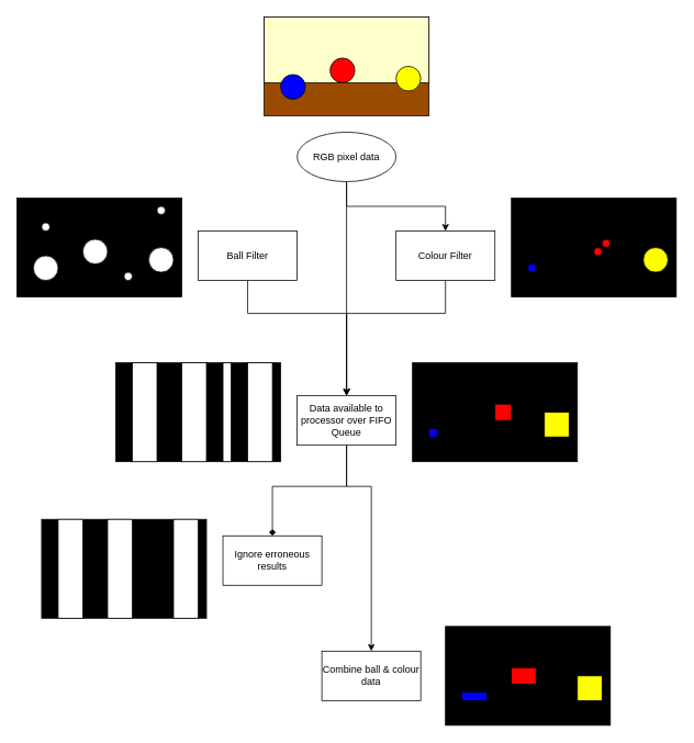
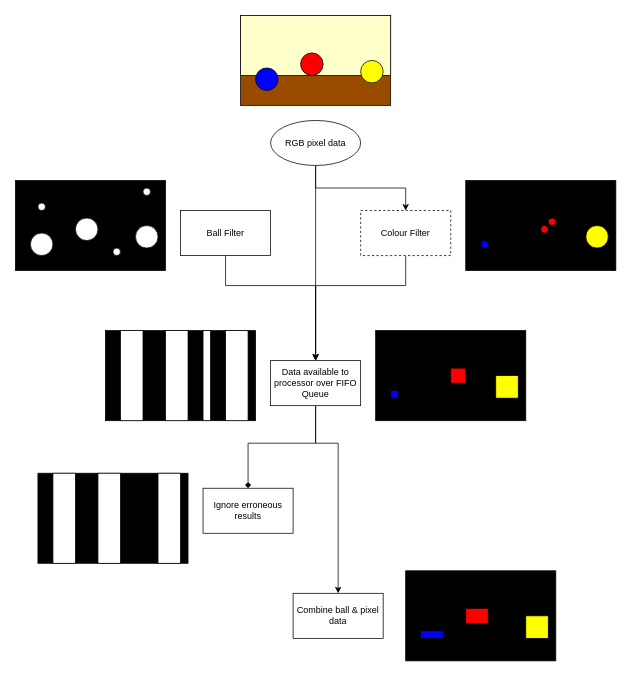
  <mxCell id="0" />
  <mxCell id="1" parent="0" />
  <mxCell id="2" style="edgeStyle=orthogonalEdgeStyle;rounded=0;orthogonalLoop=1;jettySize=auto;html=1;exitX=0.5;exitY=1;exitDx=0;exitDy=0;entryX=0.5;entryY=0;entryDx=0;entryDy=0;" parent="1" source="4" target="8" edge="1"><mxGeometry relative="1" as="geometry" /></mxCell>
  <mxCell id="3" style="edgeStyle=orthogonalEdgeStyle;rounded=0;orthogonalLoop=1;jettySize=auto;html=1;exitX=0.5;exitY=1;exitDx=0;exitDy=0;" parent="1" source="4" target="40" edge="1"><mxGeometry relative="1" as="geometry" /></mxCell>
  <mxCell id="4" value="RGB pixel data" style="ellipse;whiteSpace=wrap;html=1;" parent="1" vertex="1"><mxGeometry x="360" y="160" width="120" height="60" as="geometry" /></mxCell>
  <mxCell id="5" style="edgeStyle=orthogonalEdgeStyle;rounded=0;orthogonalLoop=1;jettySize=auto;html=1;exitX=0.5;exitY=1;exitDx=0;exitDy=0;entryX=0.5;entryY=0;entryDx=0;entryDy=0;" parent="1" source="6" target="40" edge="1"><mxGeometry relative="1" as="geometry"><Array as="points"><mxPoint x="300" y="380" /><mxPoint x="420" y="380" /></Array></mxGeometry></mxCell>
  <mxCell id="6" value="Ball Filter" style="rounded=0;whiteSpace=wrap;html=1;" parent="1" vertex="1"><mxGeometry x="240" y="280" width="120" height="60" as="geometry" /></mxCell>
  <mxCell id="7" style="edgeStyle=orthogonalEdgeStyle;rounded=0;orthogonalLoop=1;jettySize=auto;html=1;exitX=0.5;exitY=1;exitDx=0;exitDy=0;entryX=0.5;entryY=0;entryDx=0;entryDy=0;" parent="1" source="8" target="40" edge="1"><mxGeometry relative="1" as="geometry"><Array as="points"><mxPoint x="540" y="380" /><mxPoint x="420" y="380" /></Array></mxGeometry></mxCell>
- <mxCell id="8" value="Colour Filter" style="rounded=0;whiteSpace=wrap;html=1;" parent="1" vertex="1"><mxGeometry x="480" y="280" width="120" height="60" as="geometry" /></mxCell>
+ <mxCell id="8" value="Colour Filter" style="rounded=0;whiteSpace=wrap;html=1;dashed=1;" parent="1" vertex="1"><mxGeometry x="480" y="280" width="120" height="60" as="geometry" /></mxCell>
  <mxCell id="9" value="" style="group" parent="1" vertex="1" connectable="0"><mxGeometry x="320" y="20" width="200" height="120" as="geometry" /></mxCell>
  <mxCell id="10" value="" style="rounded=0;whiteSpace=wrap;html=1;fillColor=#994C00;" parent="9" vertex="1"><mxGeometry width="200" height="120" as="geometry" /></mxCell>
  <mxCell id="11" value="" style="rounded=0;whiteSpace=wrap;html=1;fillColor=#FFFFCC;" parent="9" vertex="1"><mxGeometry width="200" height="80" as="geometry" /></mxCell>
  <mxCell id="12" value="" style="ellipse;whiteSpace=wrap;html=1;aspect=fixed;fillColor=#0000FF;" parent="9" vertex="1"><mxGeometry x="20" y="70" width="30" height="30" as="geometry" /></mxCell>
  <mxCell id="13" value="" style="ellipse;whiteSpace=wrap;html=1;aspect=fixed;fillColor=#FF0000;" parent="9" vertex="1"><mxGeometry x="80" y="50" width="30" height="30" as="geometry" /></mxCell>
  <mxCell id="14" value="" style="ellipse;whiteSpace=wrap;html=1;aspect=fixed;fillColor=#FFFF00;" parent="9" vertex="1"><mxGeometry x="160" y="60" width="30" height="30" as="geometry" /></mxCell>
  <mxCell id="15" value="" style="group" parent="1" vertex="1" connectable="0"><mxGeometry x="140" y="440" width="200" height="120" as="geometry" /></mxCell>
  <mxCell id="16" value="" style="rounded=0;whiteSpace=wrap;html=1;fillColor=#000000;" parent="15" vertex="1"><mxGeometry width="200" height="120" as="geometry" /></mxCell>
  <mxCell id="17" value="" style="rounded=0;whiteSpace=wrap;html=1;fillColor=#FFFFFF;" parent="15" vertex="1"><mxGeometry x="20" width="30" height="120" as="geometry" /></mxCell>
  <mxCell id="18" value="" style="rounded=0;whiteSpace=wrap;html=1;fillColor=#FFFFFF;" parent="15" vertex="1"><mxGeometry x="160" width="30" height="120" as="geometry" /></mxCell>
  <mxCell id="19" value="" style="rounded=0;whiteSpace=wrap;html=1;fillColor=#FFFFFF;" parent="15" vertex="1"><mxGeometry x="80" width="30" height="120" as="geometry" /></mxCell>
  <mxCell id="20" value="" style="rounded=0;whiteSpace=wrap;html=1;fillColor=#FFFFFF;" parent="15" vertex="1"><mxGeometry x="130" width="10" height="120" as="geometry" /></mxCell>
  <mxCell id="21" value="" style="group" parent="1" vertex="1" connectable="0"><mxGeometry x="20" y="240" width="200" height="120" as="geometry" /></mxCell>
  <mxCell id="22" value="" style="rounded=0;whiteSpace=wrap;html=1;fillColor=#000000;" parent="21" vertex="1"><mxGeometry width="200" height="120" as="geometry" /></mxCell>
  <mxCell id="23" value="" style="ellipse;whiteSpace=wrap;html=1;aspect=fixed;fillColor=#0000FF;" parent="21" vertex="1"><mxGeometry x="20" y="70" width="30" height="30" as="geometry" /></mxCell>
  <mxCell id="24" value="" style="ellipse;whiteSpace=wrap;html=1;aspect=fixed;fillColor=#FF0000;" parent="21" vertex="1"><mxGeometry x="80" y="50" width="30" height="30" as="geometry" /></mxCell>
  <mxCell id="25" value="" style="ellipse;whiteSpace=wrap;html=1;aspect=fixed;fillColor=#FFFF00;" parent="21" vertex="1"><mxGeometry x="160" y="60" width="30" height="30" as="geometry" /></mxCell>
  <mxCell id="26" value="" style="ellipse;whiteSpace=wrap;html=1;aspect=fixed;fillColor=#FFFFFF;" parent="21" vertex="1"><mxGeometry x="20" y="70" width="30" height="30" as="geometry" /></mxCell>
  <mxCell id="27" value="" style="ellipse;whiteSpace=wrap;html=1;aspect=fixed;fillColor=#FFFFFF;" parent="21" vertex="1"><mxGeometry x="80" y="50" width="30" height="30" as="geometry" /></mxCell>
  <mxCell id="28" value="" style="ellipse;whiteSpace=wrap;html=1;aspect=fixed;fillColor=#FFFFFF;" parent="21" vertex="1"><mxGeometry x="160" y="60" width="30" height="30" as="geometry" /></mxCell>
  <mxCell id="29" value="" style="ellipse;whiteSpace=wrap;html=1;aspect=fixed;fillColor=#FFFFFF;" parent="21" vertex="1"><mxGeometry x="170" y="10" width="10" height="10" as="geometry" /></mxCell>
  <mxCell id="30" value="" style="ellipse;whiteSpace=wrap;html=1;aspect=fixed;fillColor=#FFFFFF;" parent="21" vertex="1"><mxGeometry x="130" y="90" width="10" height="10" as="geometry" /></mxCell>
  <mxCell id="31" value="" style="ellipse;whiteSpace=wrap;html=1;aspect=fixed;fillColor=#FFFFFF;" parent="21" vertex="1"><mxGeometry x="30" y="30" width="10" height="10" as="geometry" /></mxCell>
  <mxCell id="32" value="" style="group" parent="1" vertex="1" connectable="0"><mxGeometry x="620" y="240" width="200" height="120" as="geometry" /></mxCell>
  <mxCell id="33" value="" style="rounded=0;whiteSpace=wrap;html=1;fillColor=#000000;" parent="32" vertex="1"><mxGeometry width="200" height="120" as="geometry" /></mxCell>
  <mxCell id="34" value="" style="ellipse;whiteSpace=wrap;html=1;aspect=fixed;fillColor=#0000FF;" parent="32" vertex="1"><mxGeometry x="20" y="80" width="10" height="10" as="geometry" /></mxCell>
  <mxCell id="35" value="" style="ellipse;whiteSpace=wrap;html=1;aspect=fixed;fillColor=#FF0000;" parent="32" vertex="1"><mxGeometry x="100" y="60" width="10" height="10" as="geometry" /></mxCell>
  <mxCell id="36" value="" style="ellipse;whiteSpace=wrap;html=1;aspect=fixed;fillColor=#FFFF00;" parent="32" vertex="1"><mxGeometry x="160" y="60" width="30" height="30" as="geometry" /></mxCell>
  <mxCell id="37" value="" style="ellipse;whiteSpace=wrap;html=1;aspect=fixed;fillColor=#FF0000;" vertex="1" parent="32"><mxGeometry x="110" y="50" width="10" height="10" as="geometry" /></mxCell>
  <mxCell id="38" style="edgeStyle=orthogonalEdgeStyle;rounded=0;orthogonalLoop=1;jettySize=auto;html=1;exitX=0.5;exitY=1;exitDx=0;exitDy=0;entryX=0.5;entryY=0;entryDx=0;entryDy=0;endArrow=diamond;" parent="1" source="40" target="41" edge="1"><mxGeometry relative="1" as="geometry"><Array as="points"><mxPoint x="420" y="590" /><mxPoint x="330" y="590" /></Array></mxGeometry></mxCell>
  <mxCell id="39" style="edgeStyle=orthogonalEdgeStyle;rounded=0;orthogonalLoop=1;jettySize=auto;html=1;exitX=0.5;exitY=1;exitDx=0;exitDy=0;entryX=0.5;entryY=0;entryDx=0;entryDy=0;" parent="1" source="40" target="42" edge="1"><mxGeometry relative="1" as="geometry"><Array as="points"><mxPoint x="420" y="590" /><mxPoint x="450" y="590" /></Array></mxGeometry></mxCell>
  <mxCell id="40" value="Data available to processor over FIFO Queue" style="rounded=0;whiteSpace=wrap;html=1;fillColor=#FFFFFF;" parent="1" vertex="1"><mxGeometry x="360" y="480" width="120" height="60" as="geometry" /></mxCell>
  <mxCell id="41" value="Ignore erroneous results" style="rounded=0;whiteSpace=wrap;html=1;fillColor=#FFFFFF;" parent="1" vertex="1"><mxGeometry x="270" y="650" width="120" height="60" as="geometry" /></mxCell>
- <mxCell id="42" value="Combine ball &amp;amp; colour data" style="rounded=0;whiteSpace=wrap;html=1;fillColor=#FFFFFF;" parent="1" vertex="1"><mxGeometry x="390" y="790" width="120" height="60" as="geometry" /></mxCell>
+ <mxCell id="42" value="Combine ball &amp;amp; pixel data" style="rounded=0;whiteSpace=wrap;html=1;fillColor=#FFFFFF;" parent="1" vertex="1"><mxGeometry x="390" y="790" width="120" height="60" as="geometry" /></mxCell>
  <mxCell id="43" value="" style="group" parent="1" vertex="1" connectable="0"><mxGeometry x="50" y="630" width="200" height="120" as="geometry" /></mxCell>
  <mxCell id="44" value="" style="rounded=0;whiteSpace=wrap;html=1;fillColor=#000000;" parent="43" vertex="1"><mxGeometry width="200" height="120" as="geometry" /></mxCell>
  <mxCell id="45" value="" style="rounded=0;whiteSpace=wrap;html=1;fillColor=#FFFFFF;" parent="43" vertex="1"><mxGeometry x="20" width="30" height="120" as="geometry" /></mxCell>
  <mxCell id="46" value="" style="rounded=0;whiteSpace=wrap;html=1;fillColor=#FFFFFF;" parent="43" vertex="1"><mxGeometry x="160" width="30" height="120" as="geometry" /></mxCell>
  <mxCell id="47" value="" style="rounded=0;whiteSpace=wrap;html=1;fillColor=#FFFFFF;" parent="43" vertex="1"><mxGeometry x="80" width="30" height="120" as="geometry" /></mxCell>
  <mxCell id="48" value="" style="group" parent="1" vertex="1" connectable="0"><mxGeometry x="540" y="760" width="200" height="120" as="geometry" /></mxCell>
  <mxCell id="49" value="" style="rounded=0;whiteSpace=wrap;html=1;fillColor=#000000;" parent="48" vertex="1"><mxGeometry width="200" height="120" as="geometry" /></mxCell>
  <mxCell id="50" value="" style="rounded=0;whiteSpace=wrap;html=1;fillColor=#0000FF;" parent="48" vertex="1"><mxGeometry x="20" y="80" width="30" height="10" as="geometry" /></mxCell>
  <mxCell id="51" value="" style="rounded=0;whiteSpace=wrap;html=1;fillColor=#FFFF00;" parent="48" vertex="1"><mxGeometry x="160" y="60" width="30" height="30" as="geometry" /></mxCell>
  <mxCell id="52" value="" style="rounded=0;whiteSpace=wrap;html=1;fillColor=#FF0000;" parent="48" vertex="1"><mxGeometry x="80" y="50" width="30" height="20" as="geometry" /></mxCell>
  <mxCell id="53" value="" style="group" parent="1" vertex="1" connectable="0"><mxGeometry x="500" y="440" width="200" height="120" as="geometry" /></mxCell>
  <mxCell id="54" value="" style="rounded=0;whiteSpace=wrap;html=1;fillColor=#000000;" parent="53" vertex="1"><mxGeometry width="200" height="120" as="geometry" /></mxCell>
  <mxCell id="55" value="" style="whiteSpace=wrap;html=1;aspect=fixed;fillColor=#FF0000;" parent="53" vertex="1"><mxGeometry x="100" y="50" width="20" height="20" as="geometry" /></mxCell>
  <mxCell id="56" value="" style="whiteSpace=wrap;html=1;aspect=fixed;fillColor=#0000FF;" parent="53" vertex="1"><mxGeometry x="20" y="80" width="10" height="10" as="geometry" /></mxCell>
  <mxCell id="57" value="" style="whiteSpace=wrap;html=1;aspect=fixed;fillColor=#FFFF00;" parent="53" vertex="1"><mxGeometry x="160" y="60" width="30" height="30" as="geometry" /></mxCell>
